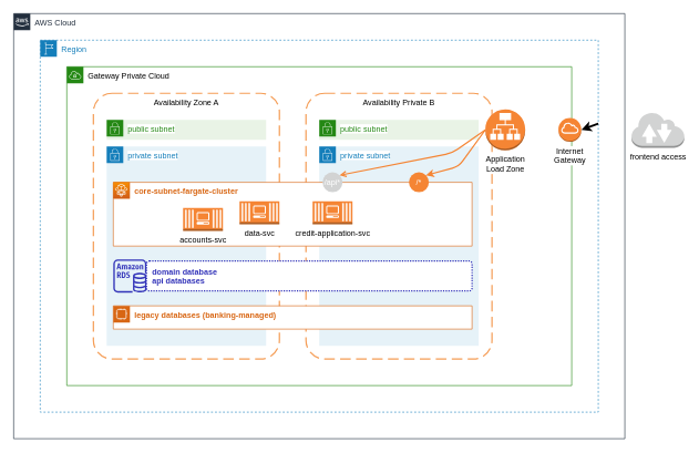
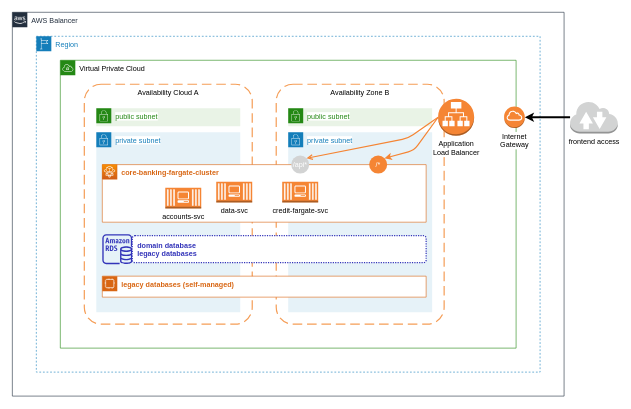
  <mxCell id="0" />
  <mxCell id="1" parent="0" />
- <mxCell id="2" value="AWS Cloud" style="points=[[0,0],[0.25,0],[0.5,0],[0.75,0],[1,0],[1,0.25],[1,0.5],[1,0.75],[1,1],[0.75,1],[0.5,1],[0.25,1],[0,1],[0,0.75],[0,0.5],[0,0.25]];outlineConnect=0;gradientColor=none;html=1;whiteSpace=wrap;fontSize=12;fontStyle=0;shape=mxgraph.aws4.group;grIcon=mxgraph.aws4.group_aws_cloud_alt;strokeColor=#232F3E;fillColor=none;verticalAlign=top;align=left;spacingLeft=30;fontColor=#232F3E;dashed=0;labelBackgroundColor=#ffffff;" parent="1" vertex="1"><mxGeometry x="20" y="20" width="920" height="640" as="geometry" /></mxCell>
+ <mxCell id="2" value="AWS Balancer" style="points=[[0,0],[0.25,0],[0.5,0],[0.75,0],[1,0],[1,0.25],[1,0.5],[1,0.75],[1,1],[0.75,1],[0.5,1],[0.25,1],[0,1],[0,0.75],[0,0.5],[0,0.25]];outlineConnect=0;gradientColor=none;html=1;whiteSpace=wrap;fontSize=12;fontStyle=0;shape=mxgraph.aws4.group;grIcon=mxgraph.aws4.group_aws_cloud_alt;strokeColor=#232F3E;fillColor=none;verticalAlign=top;align=left;spacingLeft=30;fontColor=#232F3E;dashed=0;labelBackgroundColor=#ffffff;" parent="1" vertex="1"><mxGeometry x="20" y="20" width="920" height="640" as="geometry" /></mxCell>
  <mxCell id="3" value="Region" style="points=[[0,0],[0.25,0],[0.5,0],[0.75,0],[1,0],[1,0.25],[1,0.5],[1,0.75],[1,1],[0.75,1],[0.5,1],[0.25,1],[0,1],[0,0.75],[0,0.5],[0,0.25]];outlineConnect=0;gradientColor=none;html=1;whiteSpace=wrap;fontSize=12;fontStyle=0;shape=mxgraph.aws4.group;grIcon=mxgraph.aws4.group_region;strokeColor=#147EBA;fillColor=none;verticalAlign=top;align=left;spacingLeft=30;fontColor=#147EBA;dashed=1;" parent="1" vertex="1"><mxGeometry x="60" y="60" width="840" height="560" as="geometry" /></mxCell>
- <mxCell id="4" value="&lt;font color=&quot;#000000&quot;&gt;Gateway Private Cloud&lt;/font&gt;" style="points=[[0,0],[0.25,0],[0.5,0],[0.75,0],[1,0],[1,0.25],[1,0.5],[1,0.75],[1,1],[0.75,1],[0.5,1],[0.25,1],[0,1],[0,0.75],[0,0.5],[0,0.25]];outlineConnect=0;gradientColor=none;html=1;whiteSpace=wrap;fontSize=12;fontStyle=0;shape=mxgraph.aws4.group;grIcon=mxgraph.aws4.group_vpc;strokeColor=#248814;fillColor=none;verticalAlign=top;align=left;spacingLeft=30;fontColor=#AAB7B8;dashed=0;" parent="1" vertex="1"><mxGeometry x="100" y="100" width="760" height="480" as="geometry" /></mxCell>
- <mxCell id="5" value="Availability Zone A" style="rounded=1;arcSize=10;dashed=1;strokeColor=#F59D56;fillColor=none;gradientColor=none;dashPattern=8 4;strokeWidth=2;align=center;labelBackgroundColor=#ffffff;verticalAlign=top;" parent="1" vertex="1"><mxGeometry x="140" y="140" width="280" height="400" as="geometry" /></mxCell>
- <mxCell id="6" value="Availability Private B" style="rounded=1;arcSize=10;dashed=1;strokeColor=#F59D56;fillColor=none;gradientColor=none;dashPattern=8 4;strokeWidth=2;align=center;labelBackgroundColor=#ffffff;verticalAlign=top;" parent="1" vertex="1"><mxGeometry x="460" y="140" width="280" height="400" as="geometry" /></mxCell>
+ <mxCell id="4" value="&lt;font color=&quot;#000000&quot;&gt;Virtual Private Cloud&lt;/font&gt;" style="points=[[0,0],[0.25,0],[0.5,0],[0.75,0],[1,0],[1,0.25],[1,0.5],[1,0.75],[1,1],[0.75,1],[0.5,1],[0.25,1],[0,1],[0,0.75],[0,0.5],[0,0.25]];outlineConnect=0;gradientColor=none;html=1;whiteSpace=wrap;fontSize=12;fontStyle=0;shape=mxgraph.aws4.group;grIcon=mxgraph.aws4.group_vpc;strokeColor=#248814;fillColor=none;verticalAlign=top;align=left;spacingLeft=30;fontColor=#AAB7B8;dashed=0;" parent="1" vertex="1"><mxGeometry x="100" y="100" width="760" height="480" as="geometry" /></mxCell>
+ <mxCell id="5" value="Availability Cloud A" style="rounded=1;arcSize=10;dashed=1;strokeColor=#F59D56;fillColor=none;gradientColor=none;dashPattern=8 4;strokeWidth=2;align=center;labelBackgroundColor=#ffffff;verticalAlign=top;" parent="1" vertex="1"><mxGeometry x="140" y="140" width="280" height="400" as="geometry" /></mxCell>
+ <mxCell id="6" value="Availability Zone B" style="rounded=1;arcSize=10;dashed=1;strokeColor=#F59D56;fillColor=none;gradientColor=none;dashPattern=8 4;strokeWidth=2;align=center;labelBackgroundColor=#ffffff;verticalAlign=top;" parent="1" vertex="1"><mxGeometry x="460" y="140" width="280" height="400" as="geometry" /></mxCell>
  <mxCell id="7" value="public subnet" style="points=[[0,0],[0.25,0],[0.5,0],[0.75,0],[1,0],[1,0.25],[1,0.5],[1,0.75],[1,1],[0.75,1],[0.5,1],[0.25,1],[0,1],[0,0.75],[0,0.5],[0,0.25]];outlineConnect=0;gradientColor=none;html=1;whiteSpace=wrap;fontSize=12;fontStyle=0;shape=mxgraph.aws4.group;grIcon=mxgraph.aws4.group_security_group;grStroke=0;strokeColor=#248814;fillColor=#E9F3E6;verticalAlign=top;align=left;spacingLeft=30;fontColor=#248814;dashed=0;labelBackgroundColor=#ffffff;" parent="1" vertex="1"><mxGeometry x="160" y="180" width="240" height="30" as="geometry" /></mxCell>
  <mxCell id="8" value="public subnet" style="points=[[0,0],[0.25,0],[0.5,0],[0.75,0],[1,0],[1,0.25],[1,0.5],[1,0.75],[1,1],[0.75,1],[0.5,1],[0.25,1],[0,1],[0,0.75],[0,0.5],[0,0.25]];outlineConnect=0;gradientColor=none;html=1;whiteSpace=wrap;fontSize=12;fontStyle=0;shape=mxgraph.aws4.group;grIcon=mxgraph.aws4.group_security_group;grStroke=0;strokeColor=#248814;fillColor=#E9F3E6;verticalAlign=top;align=left;spacingLeft=30;fontColor=#248814;dashed=0;labelBackgroundColor=#ffffff;" parent="1" vertex="1"><mxGeometry x="480" y="180" width="240" height="30" as="geometry" /></mxCell>
  <mxCell id="9" value="private subnet" style="points=[[0,0],[0.25,0],[0.5,0],[0.75,0],[1,0],[1,0.25],[1,0.5],[1,0.75],[1,1],[0.75,1],[0.5,1],[0.25,1],[0,1],[0,0.75],[0,0.5],[0,0.25]];outlineConnect=0;gradientColor=none;html=1;whiteSpace=wrap;fontSize=12;fontStyle=0;shape=mxgraph.aws4.group;grIcon=mxgraph.aws4.group_security_group;grStroke=0;strokeColor=#147EBA;fillColor=#E6F2F8;verticalAlign=top;align=left;spacingLeft=30;fontColor=#147EBA;dashed=0;labelBackgroundColor=#ffffff;" parent="1" vertex="1"><mxGeometry x="160" y="220" width="240" height="300" as="geometry" /></mxCell>
  <mxCell id="10" value="private subnet" style="points=[[0,0],[0.25,0],[0.5,0],[0.75,0],[1,0],[1,0.25],[1,0.5],[1,0.75],[1,1],[0.75,1],[0.5,1],[0.25,1],[0,1],[0,0.75],[0,0.5],[0,0.25]];outlineConnect=0;gradientColor=none;html=1;whiteSpace=wrap;fontSize=12;fontStyle=0;shape=mxgraph.aws4.group;grIcon=mxgraph.aws4.group_security_group;grStroke=0;strokeColor=#147EBA;fillColor=#E6F2F8;verticalAlign=top;align=left;spacingLeft=30;fontColor=#147EBA;dashed=0;labelBackgroundColor=#ffffff;" parent="1" vertex="1"><mxGeometry x="480" y="220" width="240" height="300" as="geometry" /></mxCell>
  <mxCell id="11" value="frontend access" style="outlineConnect=0;dashed=0;verticalLabelPosition=bottom;verticalAlign=top;align=center;html=1;shape=mxgraph.aws3.internet_2;fillColor=#D2D3D3;gradientColor=none;labelBackgroundColor=#ffffff;" parent="1" vertex="1"><mxGeometry x="950" y="168" width="79.5" height="54" as="geometry" /></mxCell>
- <mxCell id="12" value="" style="endArrow=none;startArrow=classic;html=1;strokeWidth=3;startFill=1;endFill=0;exitX=1;exitY=0.5;exitDx=0;exitDy=0;exitPerimeter=0;" parent="1" source="25" target="3" edge="1"><mxGeometry width="50" height="50" relative="1" as="geometry"><mxPoint x="920" y="195" as="sourcePoint" /><mxPoint x="590" y="310" as="targetPoint" /></mxGeometry></mxCell>
+ <mxCell id="12" value="" style="endArrow=none;startArrow=classic;html=1;strokeWidth=3;startFill=1;endFill=0;exitX=1;exitY=0.5;exitDx=0;exitDy=0;exitPerimeter=0;" parent="1" source="25" target="11" edge="1"><mxGeometry width="50" height="50" relative="1" as="geometry"><mxPoint x="920" y="195" as="sourcePoint" /><mxPoint x="590" y="310" as="targetPoint" /></mxGeometry></mxCell>
  <mxCell id="13" value="" style="outlineConnect=0;fontColor=#232F3E;gradientColor=none;fillColor=#3334B9;strokeColor=none;dashed=0;verticalLabelPosition=bottom;verticalAlign=top;align=center;html=1;fontSize=12;fontStyle=0;aspect=fixed;pointerEvents=1;shape=mxgraph.aws4.rds_instance;labelBackgroundColor=#ffffff;" parent="1" vertex="1"><mxGeometry x="170" y="390" width="50" height="50" as="geometry" /></mxCell>
- <mxCell id="14" value="  domain database&#10;  api databases" style="rounded=1;arcSize=10;dashed=1;gradientColor=none;dashPattern=1 1;strokeWidth=2;labelBackgroundColor=none;align=left;strokeColor=#3334B9;fontColor=#3334B9;fontStyle=1" parent="1" vertex="1"><mxGeometry x="220" y="392.5" width="490" height="45" as="geometry" /></mxCell>
- <mxCell id="15" value="Application &lt;br&gt;Load Zone" style="outlineConnect=0;dashed=0;verticalLabelPosition=bottom;verticalAlign=top;align=center;html=1;shape=mxgraph.aws3.application_load_balancer;fillColor=#F58534;gradientColor=none;labelBackgroundColor=#ffffff;" parent="1" vertex="1"><mxGeometry x="730" y="164" width="60" height="62" as="geometry" /></mxCell>
- <mxCell id="16" value="&lt;b&gt;core-subnet-fargate-cluster&lt;/b&gt;" style="points=[[0,0],[0.25,0],[0.5,0],[0.75,0],[1,0],[1,0.25],[1,0.5],[1,0.75],[1,1],[0.75,1],[0.5,1],[0.25,1],[0,1],[0,0.75],[0,0.5],[0,0.25]];outlineConnect=0;gradientColor=none;html=1;whiteSpace=wrap;fontSize=12;fontStyle=0;shape=mxgraph.aws4.group;grIcon=mxgraph.aws4.group_ec2_instance_contents;strokeColor=#D86613;verticalAlign=top;align=left;spacingLeft=30;fontColor=#D86613;dashed=0;" parent="1" vertex="1"><mxGeometry x="170" y="274" width="540" height="96" as="geometry" /></mxCell>
+ <mxCell id="14" value="  domain database&#10;  legacy databases" style="rounded=1;arcSize=10;dashed=1;gradientColor=none;dashPattern=1 1;strokeWidth=2;labelBackgroundColor=none;align=left;strokeColor=#3334B9;fontColor=#3334B9;fontStyle=1" parent="1" vertex="1"><mxGeometry x="220" y="392.5" width="490" height="45" as="geometry" /></mxCell>
+ <mxCell id="15" value="Application &lt;br&gt;Load Balancer" style="outlineConnect=0;dashed=0;verticalLabelPosition=bottom;verticalAlign=top;align=center;html=1;shape=mxgraph.aws3.application_load_balancer;fillColor=#F58534;gradientColor=none;labelBackgroundColor=#ffffff;" parent="1" vertex="1"><mxGeometry x="730" y="164" width="60" height="62" as="geometry" /></mxCell>
+ <mxCell id="16" value="&lt;b&gt;core-banking-fargate-cluster&lt;/b&gt;" style="points=[[0,0],[0.25,0],[0.5,0],[0.75,0],[1,0],[1,0.25],[1,0.5],[1,0.75],[1,1],[0.75,1],[0.5,1],[0.25,1],[0,1],[0,0.75],[0,0.5],[0,0.25]];outlineConnect=0;gradientColor=none;html=1;whiteSpace=wrap;fontSize=12;fontStyle=0;shape=mxgraph.aws4.group;grIcon=mxgraph.aws4.group_ec2_instance_contents;strokeColor=#D86613;verticalAlign=top;align=left;spacingLeft=30;fontColor=#D86613;dashed=0;" parent="1" vertex="1"><mxGeometry x="170" y="274" width="540" height="96" as="geometry" /></mxCell>
  <mxCell id="17" value="accounts-svc" style="outlineConnect=0;dashed=0;verticalLabelPosition=bottom;verticalAlign=top;align=center;html=1;shape=mxgraph.aws3.ec2_compute_container_3;fillColor=#F58534;gradientColor=none;" parent="1" vertex="1"><mxGeometry x="275" y="312.75" width="60" height="34.5" as="geometry" /></mxCell>
  <mxCell id="18" value="data-svc" style="outlineConnect=0;dashed=0;verticalLabelPosition=bottom;verticalAlign=top;align=center;html=1;shape=mxgraph.aws3.ec2_compute_container_3;fillColor=#F58534;gradientColor=none;" parent="1" vertex="1"><mxGeometry x="360" y="302.75" width="60" height="34.5" as="geometry" /></mxCell>
- <mxCell id="19" value="credit-application-svc" style="outlineConnect=0;dashed=0;verticalLabelPosition=bottom;verticalAlign=top;align=center;html=1;shape=mxgraph.aws3.ec2_compute_container_3;fillColor=#F58534;gradientColor=none;" parent="1" vertex="1"><mxGeometry x="470" y="302.75" width="60" height="34.5" as="geometry" /></mxCell>
+ <mxCell id="19" value="credit-fargate-svc" style="outlineConnect=0;dashed=0;verticalLabelPosition=bottom;verticalAlign=top;align=center;html=1;shape=mxgraph.aws3.ec2_compute_container_3;fillColor=#F58534;gradientColor=none;" parent="1" vertex="1"><mxGeometry x="470" y="302.75" width="60" height="34.5" as="geometry" /></mxCell>
  <mxCell id="20" value="" style="endArrow=classic;html=1;strokeWidth=2;exitX=0;exitY=0.5;exitDx=0;exitDy=0;exitPerimeter=0;strokeColor=#F58534;entryX=1;entryY=0;entryDx=0;entryDy=0;" parent="1" source="15" target="21" edge="1"><mxGeometry width="50" height="50" relative="1" as="geometry"><mxPoint x="390" y="330" as="sourcePoint" /><mxPoint x="640" y="310" as="targetPoint" /><Array as="points"><mxPoint x="690" y="250" /></Array></mxGeometry></mxCell>
  <mxCell id="21" value="/*" style="ellipse;whiteSpace=wrap;html=1;aspect=fixed;fillColor=#F58534;strokeColor=none;fontColor=#FFFFFF;" parent="1" vertex="1"><mxGeometry x="615" y="259" width="30" height="30" as="geometry" /></mxCell>
  <mxCell id="22" value="/api*" style="ellipse;whiteSpace=wrap;html=1;aspect=fixed;fillColor=#d2d3d3;strokeColor=none;fontColor=#FFFFFF;" parent="1" vertex="1"><mxGeometry x="485" y="259" width="30" height="30" as="geometry" /></mxCell>
  <mxCell id="23" value="" style="endArrow=open;html=1;strokeWidth=2;exitX=0;exitY=0.5;exitDx=0;exitDy=0;exitPerimeter=0;entryX=1;entryY=0;entryDx=0;entryDy=0;strokeColor=#F58534;" parent="1" source="15" target="22" edge="1"><mxGeometry width="50" height="50" relative="1" as="geometry"><mxPoint x="830" y="246" as="sourcePoint" /><mxPoint x="650" y="320" as="targetPoint" /><Array as="points"><mxPoint x="680" y="230" /></Array></mxGeometry></mxCell>
- <mxCell id="24" value="&lt;b&gt;legacy databases (banking-managed)&lt;/b&gt;" style="points=[[0,0],[0.25,0],[0.5,0],[0.75,0],[1,0],[1,0.25],[1,0.5],[1,0.75],[1,1],[0.75,1],[0.5,1],[0.25,1],[0,1],[0,0.75],[0,0.5],[0,0.25]];outlineConnect=0;gradientColor=none;html=1;whiteSpace=wrap;fontSize=12;fontStyle=0;shape=mxgraph.aws4.group;grIcon=mxgraph.aws4.group_ec2_instance_contents;strokeColor=#D86613;verticalAlign=top;align=left;spacingLeft=30;fontColor=#D86613;dashed=0;" parent="1" vertex="1"><mxGeometry x="170" y="460" width="540" height="35" as="geometry" /></mxCell>
+ <mxCell id="24" value="&lt;b&gt;legacy databases (self-managed)&lt;/b&gt;" style="points=[[0,0],[0.25,0],[0.5,0],[0.75,0],[1,0],[1,0.25],[1,0.5],[1,0.75],[1,1],[0.75,1],[0.5,1],[0.25,1],[0,1],[0,0.75],[0,0.5],[0,0.25]];outlineConnect=0;gradientColor=none;html=1;whiteSpace=wrap;fontSize=12;fontStyle=0;shape=mxgraph.aws4.group;grIcon=mxgraph.aws4.group_ec2_instance_contents;strokeColor=#D86613;verticalAlign=top;align=left;spacingLeft=30;fontColor=#D86613;dashed=0;" parent="1" vertex="1"><mxGeometry x="170" y="460" width="540" height="35" as="geometry" /></mxCell>
  <mxCell id="25" value="Internet&lt;br&gt;Gateway" style="outlineConnect=0;dashed=0;verticalLabelPosition=bottom;verticalAlign=top;align=center;html=1;shape=mxgraph.aws3.internet_gateway;fillColor=#F58534;gradientColor=none;labelBackgroundColor=#ffffff;" parent="1" vertex="1"><mxGeometry x="840" y="177" width="34.5" height="36" as="geometry" /></mxCell>
  <mxCell id="26" value="" style="points=[[0,0,0],[0.25,0,0],[0.5,0,0],[0.75,0,0],[1,0,0],[0,1,0],[0.25,1,0],[0.5,1,0],[0.75,1,0],[1,1,0],[0,0.25,0],[0,0.5,0],[0,0.75,0],[1,0.25,0],[1,0.5,0],[1,0.75,0]];outlineConnect=0;fontColor=#232F3E;gradientColor=#F78E04;gradientDirection=north;fillColor=#D05C17;strokeColor=#ffffff;dashed=0;verticalLabelPosition=bottom;verticalAlign=top;align=center;html=1;fontSize=12;fontStyle=0;aspect=fixed;shape=mxgraph.aws4.resourceIcon;resIcon=mxgraph.aws4.fargate;" vertex="1" parent="1"><mxGeometry x="170" y="274" width="24" height="24" as="geometry" /></mxCell>
